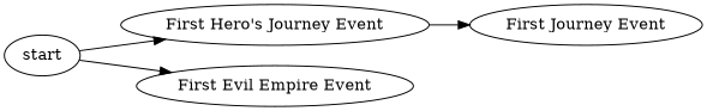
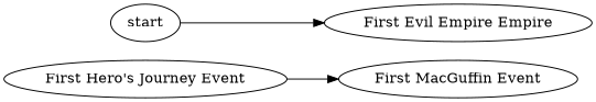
  digraph {
    rankdir=LR
    n1 [label="First Hero's Journey Event"]
-   n2 [label="First Journey Event"]
-   n3 [label="First Evil Empire Event"]
+   n2 [label="First MacGuffin Event"]
+   n3 [label="First Evil Empire Empire"]
    start
    n1 -> n2
-   start -> n1
    start -> n3
  }
